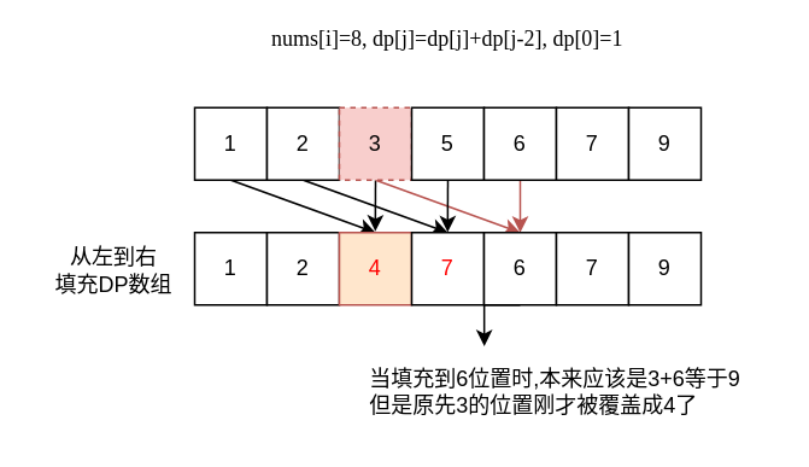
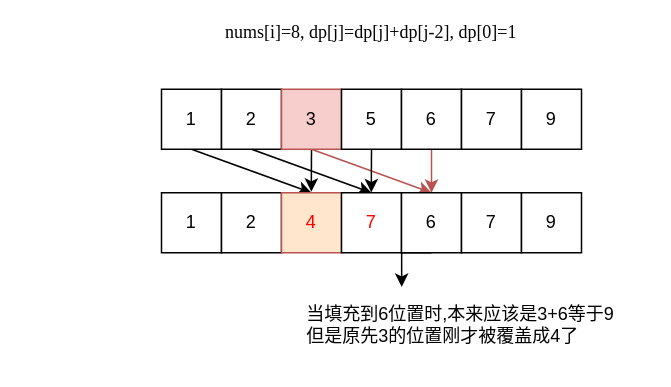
  <mxCell id="0" />
  <mxCell id="1" parent="0" />
  <mxCell id="2" style="rounded=0;orthogonalLoop=1;jettySize=auto;html=1;exitX=0.5;exitY=1;exitDx=0;exitDy=0;entryX=0.5;entryY=0;entryDx=0;entryDy=0;" edge="1" parent="1" source="3" target="18"><mxGeometry relative="1" as="geometry" /></mxCell>
  <mxCell id="3" value="1" style="rounded=0;whiteSpace=wrap;html=1;" vertex="1" parent="1"><mxGeometry x="107" y="59" width="40" height="40" as="geometry" /></mxCell>
  <mxCell id="4" style="rounded=0;orthogonalLoop=1;jettySize=auto;html=1;exitX=0.5;exitY=1;exitDx=0;exitDy=0;entryX=0.5;entryY=0;entryDx=0;entryDy=0;" edge="1" parent="1" source="5" target="19"><mxGeometry relative="1" as="geometry" /></mxCell>
  <mxCell id="5" value="2" style="rounded=0;whiteSpace=wrap;html=1;" vertex="1" parent="1"><mxGeometry x="147" y="59" width="40" height="40" as="geometry" /></mxCell>
  <mxCell id="6" style="rounded=0;orthogonalLoop=1;jettySize=auto;html=1;exitX=0.5;exitY=1;exitDx=0;exitDy=0;" edge="1" parent="1" source="8"><mxGeometry relative="1" as="geometry"><mxPoint x="206.857" y="127.309" as="targetPoint" /></mxGeometry></mxCell>
  <mxCell id="7" style="rounded=0;orthogonalLoop=1;jettySize=auto;html=1;exitX=0.5;exitY=1;exitDx=0;exitDy=0;entryX=0.5;entryY=0;entryDx=0;entryDy=0;fillColor=#f8cecc;strokeColor=#b85450;" edge="1" parent="1" source="8" target="20"><mxGeometry relative="1" as="geometry" /></mxCell>
- <mxCell id="8" value="3" style="rounded=0;whiteSpace=wrap;html=1;fillColor=#f8cecc;strokeColor=#b85450;dashed=1;" vertex="1" parent="1"><mxGeometry x="187" y="59" width="40" height="40" as="geometry" /></mxCell>
+ <mxCell id="8" value="3" style="rounded=0;whiteSpace=wrap;html=1;fillColor=#f8cecc;strokeColor=#b85450;" vertex="1" parent="1"><mxGeometry x="187" y="59" width="40" height="40" as="geometry" /></mxCell>
  <mxCell id="9" style="rounded=0;orthogonalLoop=1;jettySize=auto;html=1;exitX=0.5;exitY=1;exitDx=0;exitDy=0;" edge="1" parent="1" source="10"><mxGeometry relative="1" as="geometry"><mxPoint x="246.857" y="127.786" as="targetPoint" /></mxGeometry></mxCell>
  <mxCell id="10" value="5" style="rounded=0;whiteSpace=wrap;html=1;" vertex="1" parent="1"><mxGeometry x="227" y="59" width="40" height="40" as="geometry" /></mxCell>
  <mxCell id="11" style="rounded=0;orthogonalLoop=1;jettySize=auto;html=1;exitX=0.5;exitY=1;exitDx=0;exitDy=0;entryX=0.5;entryY=0;entryDx=0;entryDy=0;fillColor=#f8cecc;strokeColor=#b85450;" edge="1" parent="1" source="12" target="20"><mxGeometry relative="1" as="geometry" /></mxCell>
  <mxCell id="12" value="6" style="rounded=0;whiteSpace=wrap;html=1;" vertex="1" parent="1"><mxGeometry x="267" y="59" width="40" height="40" as="geometry" /></mxCell>
  <mxCell id="13" value="7" style="rounded=0;whiteSpace=wrap;html=1;" vertex="1" parent="1"><mxGeometry x="307" y="59" width="40" height="40" as="geometry" /></mxCell>
  <mxCell id="14" value="9" style="rounded=0;whiteSpace=wrap;html=1;" vertex="1" parent="1"><mxGeometry x="347" y="59" width="40" height="40" as="geometry" /></mxCell>
  <mxCell id="15" value="&lt;font face=&quot;Menlo&quot;&gt;nums[i]=8, dp[j]=dp[j]+dp[j-2], dp[0]=1&lt;/font&gt;" style="text;html=1;align=center;verticalAlign=middle;whiteSpace=wrap;rounded=0;" vertex="1" parent="1"><mxGeometry x="83" y="20" width="328" as="geometry" /></mxCell>
  <mxCell id="16" value="1" style="rounded=0;whiteSpace=wrap;html=1;" vertex="1" parent="1"><mxGeometry x="107" y="128" width="40" height="40" as="geometry" /></mxCell>
  <mxCell id="17" value="2" style="rounded=0;whiteSpace=wrap;html=1;" vertex="1" parent="1"><mxGeometry x="147" y="128" width="40" height="40" as="geometry" /></mxCell>
  <mxCell id="18" value="&lt;font color=&quot;#ff0000&quot;&gt;4&lt;/font&gt;" style="rounded=0;whiteSpace=wrap;html=1;fillColor=#ffe6cc;strokeColor=#b85450;" vertex="1" parent="1"><mxGeometry x="187" y="128" width="40" height="40" as="geometry" /></mxCell>
  <mxCell id="19" value="&lt;font color=&quot;#ff0000&quot;&gt;7&lt;/font&gt;" style="rounded=0;whiteSpace=wrap;html=1;" vertex="1" parent="1"><mxGeometry x="227" y="128" width="40" height="40" as="geometry" /></mxCell>
  <mxCell id="20" value="6" style="rounded=0;whiteSpace=wrap;html=1;" vertex="1" parent="1"><mxGeometry x="267" y="128" width="40" height="40" as="geometry" /></mxCell>
  <mxCell id="21" value="7" style="rounded=0;whiteSpace=wrap;html=1;" vertex="1" parent="1"><mxGeometry x="307" y="128" width="40" height="40" as="geometry" /></mxCell>
  <mxCell id="22" value="9" style="rounded=0;whiteSpace=wrap;html=1;" vertex="1" parent="1"><mxGeometry x="347" y="128" width="40" height="40" as="geometry" /></mxCell>
- <mxCell id="23" value="从左到右&lt;div&gt;填充DP数组&lt;/div&gt;" style="text;html=1;align=center;verticalAlign=middle;resizable=0;points=[];autosize=1;strokeColor=none;fillColor=none;" vertex="1" parent="1"><mxGeometry x="20" y="128" width="83" height="41" as="geometry" /></mxCell>
  <mxCell id="24" value="当填充到6位置时,本来应该是3+6等于9&lt;div&gt;但是原先3的位置刚才被覆盖成4了&lt;/div&gt;" style="text;html=1;align=left;verticalAlign=middle;resizable=0;points=[];autosize=1;strokeColor=none;fillColor=none;" vertex="1" parent="1"><mxGeometry x="202" y="195" width="223" height="41" as="geometry" /></mxCell>
  <mxCell id="25" style="edgeStyle=orthogonalEdgeStyle;rounded=0;orthogonalLoop=1;jettySize=auto;html=1;exitX=0.5;exitY=1;exitDx=0;exitDy=0;entryX=0.292;entryY=-0.103;entryDx=0;entryDy=0;entryPerimeter=0;" edge="1" parent="1" source="20" target="24"><mxGeometry relative="1" as="geometry" /></mxCell>
